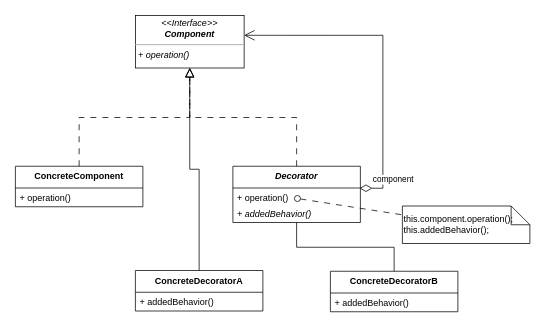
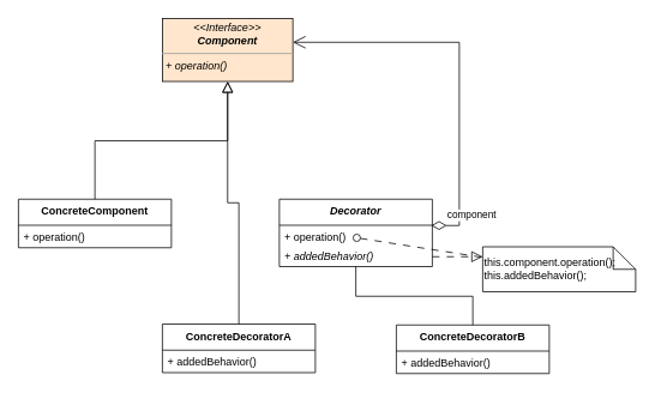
  <mxCell id="0" />
  <mxCell id="1" parent="0" />
  <mxCell id="2" value="ConcreteComponent" style="swimlane;fontStyle=1;align=center;verticalAlign=top;childLayout=stackLayout;horizontal=1;startSize=29;horizontalStack=0;resizeParent=1;resizeParentMax=0;resizeLast=0;collapsible=1;marginBottom=0;" parent="1" vertex="1"><mxGeometry x="20" y="221" width="170" height="54" as="geometry" /></mxCell>
  <mxCell id="3" value="+ operation()" style="text;strokeColor=none;fillColor=none;align=left;verticalAlign=top;spacingLeft=4;spacingRight=4;overflow=hidden;rotatable=0;points=[[0,0.5],[1,0.5]];portConstraint=eastwest;fontStyle=0" parent="2" vertex="1"><mxGeometry y="29" width="170" height="25" as="geometry" /></mxCell>
  <mxCell id="4" value="Decorator" style="swimlane;fontStyle=3;align=center;verticalAlign=top;childLayout=stackLayout;horizontal=1;startSize=29;horizontalStack=0;resizeParent=1;resizeParentMax=0;resizeLast=0;collapsible=1;marginBottom=0;" parent="1" vertex="1"><mxGeometry x="310" y="221" width="170" height="75" as="geometry" /></mxCell>
  <mxCell id="5" value="+ operation()&#10;" style="text;strokeColor=none;fillColor=none;align=left;verticalAlign=top;spacingLeft=4;spacingRight=4;overflow=hidden;rotatable=0;points=[[0,0.5],[1,0.5]];portConstraint=eastwest;fontStyle=0" parent="4" vertex="1"><mxGeometry y="29" width="170" height="21" as="geometry" /></mxCell>
  <mxCell id="6" value="+ addedBehavior()" style="text;strokeColor=none;fillColor=none;align=left;verticalAlign=top;spacingLeft=4;spacingRight=4;overflow=hidden;rotatable=0;points=[[0,0.5],[1,0.5]];portConstraint=eastwest;fontStyle=2" parent="4" vertex="1"><mxGeometry y="50" width="170" height="25" as="geometry" /></mxCell>
- <mxCell id="7" value="" style="endArrow=block;endSize=10;endFill=0;shadow=0;strokeWidth=1;rounded=0;edgeStyle=elbowEdgeStyle;elbow=vertical;dashed=1;dashPattern=8 8;labelBackgroundColor=none;fontColor=default;exitX=0.5;exitY=0;exitDx=0;exitDy=0;entryX=0.5;entryY=1;entryDx=0;entryDy=0;" parent="1" source="2" target="9" edge="1"><mxGeometry width="160" relative="1" as="geometry"><mxPoint x="130" y="240" as="sourcePoint" /><mxPoint x="262.5" y="174" as="targetPoint" /></mxGeometry></mxCell>
- <mxCell id="8" value="" style="endArrow=block;endSize=10;endFill=0;shadow=0;strokeWidth=1;rounded=0;edgeStyle=elbowEdgeStyle;elbow=vertical;dashed=1;dashPattern=8 8;labelBackgroundColor=none;fontColor=default;entryX=0.5;entryY=1;entryDx=0;entryDy=0;" parent="1" source="4" target="9" edge="1"><mxGeometry width="160" relative="1" as="geometry"><mxPoint x="145" y="260" as="sourcePoint" /><mxPoint x="262.5" y="174" as="targetPoint" /></mxGeometry></mxCell>
- <mxCell id="9" value="&lt;p style=&quot;margin:0px;margin-top:4px;text-align:center;&quot;&gt;&lt;i&gt;&amp;lt;&amp;lt;Interface&amp;gt;&amp;gt;&lt;br&gt;&lt;b&gt;Component&lt;/b&gt;&lt;/i&gt;&lt;/p&gt;&lt;hr size=&quot;1&quot;&gt;&lt;p style=&quot;margin:0px;margin-left:4px;&quot;&gt;&lt;/p&gt;&lt;p style=&quot;margin:0px;margin-left:4px;&quot;&gt;&lt;i&gt;+ operation()&lt;/i&gt;&lt;/p&gt;" style="verticalAlign=top;align=left;overflow=fill;fontSize=12;fontFamily=Helvetica;html=1;" parent="1" vertex="1"><mxGeometry x="180" y="20" width="145" height="70" as="geometry" /></mxCell>
+ <mxCell id="7" value="" style="endArrow=block;endSize=10;endFill=0;shadow=0;strokeWidth=1;rounded=0;edgeStyle=elbowEdgeStyle;elbow=vertical;dashed=0;dashPattern=8 8;labelBackgroundColor=none;fontColor=default;exitX=0.5;exitY=0;exitDx=0;exitDy=0;entryX=0.5;entryY=1;entryDx=0;entryDy=0;" parent="1" source="2" target="9" edge="1"><mxGeometry width="160" relative="1" as="geometry"><mxPoint x="130" y="240" as="sourcePoint" /><mxPoint x="262.5" y="174" as="targetPoint" /></mxGeometry></mxCell>
+ <mxCell id="8" value="" style="endArrow=block;endSize=10;endFill=0;shadow=0;strokeWidth=1;rounded=0;edgeStyle=elbowEdgeStyle;elbow=vertical;dashed=1;dashPattern=8 8;labelBackgroundColor=none;fontColor=default;" parent="1" source="4" target="10" edge="1"><mxGeometry width="160" relative="1" as="geometry"><mxPoint x="145" y="260" as="sourcePoint" /><mxPoint x="262.5" y="174" as="targetPoint" /></mxGeometry></mxCell>
+ <mxCell id="9" value="&lt;p style=&quot;margin:0px;margin-top:4px;text-align:center;&quot;&gt;&lt;i&gt;&amp;lt;&amp;lt;Interface&amp;gt;&amp;gt;&lt;br&gt;&lt;b&gt;Component&lt;/b&gt;&lt;/i&gt;&lt;/p&gt;&lt;hr size=&quot;1&quot;&gt;&lt;p style=&quot;margin:0px;margin-left:4px;&quot;&gt;&lt;/p&gt;&lt;p style=&quot;margin:0px;margin-left:4px;&quot;&gt;&lt;i&gt;+ operation()&lt;/i&gt;&lt;/p&gt;" style="verticalAlign=top;align=left;overflow=fill;fontSize=12;fontFamily=Helvetica;html=1;fillColor=#ffe6cc;" parent="1" vertex="1"><mxGeometry x="180" y="20" width="145" height="70" as="geometry" /></mxCell>
  <mxCell id="10" value="&lt;div&gt;this.component.operation();&lt;/div&gt;&lt;div&gt;this.addedBehavior();&lt;/div&gt;" style="shape=note2;boundedLbl=1;whiteSpace=wrap;html=1;size=25;verticalAlign=middle;align=left;labelPosition=center;verticalLabelPosition=middle;" parent="1" vertex="1"><mxGeometry x="536" y="274" width="170" height="50" as="geometry" /></mxCell>
  <mxCell id="11" value="" style="html=1;verticalAlign=bottom;labelBackgroundColor=none;startArrow=oval;startFill=0;startSize=8;endArrow=none;rounded=0;dashed=1;dashPattern=8 8;movable=1;resizable=1;rotatable=1;deletable=1;editable=1;locked=0;connectable=1;exitX=0.471;exitY=0.244;exitDx=0;exitDy=0;exitPerimeter=0;" parent="1" target="10" edge="1"><mxGeometry x="-0.055" y="19" relative="1" as="geometry"><mxPoint x="396.07" y="264.004" as="sourcePoint" /><mxPoint x="252" y="194" as="targetPoint" /><mxPoint x="-1" as="offset" /></mxGeometry></mxCell>
  <mxCell id="12" value="component" style="endArrow=open;html=1;endSize=12;startArrow=diamondThin;startSize=14;startFill=0;edgeStyle=orthogonalEdgeStyle;align=left;verticalAlign=bottom;rounded=0;entryX=1;entryY=0.377;entryDx=0;entryDy=0;entryPerimeter=0;exitX=0.994;exitY=0.014;exitDx=0;exitDy=0;exitPerimeter=0;" parent="1" source="5" target="9" edge="1"><mxGeometry x="-0.844" y="15" relative="1" as="geometry"><mxPoint x="230" y="300" as="sourcePoint" /><mxPoint x="390" y="300" as="targetPoint" /><Array as="points"><mxPoint x="510" y="250" /><mxPoint x="510" y="46" /></Array><mxPoint as="offset" /></mxGeometry></mxCell>
  <mxCell id="13" value="ConcreteDecoratorA" style="swimlane;fontStyle=1;align=center;verticalAlign=top;childLayout=stackLayout;horizontal=1;startSize=29;horizontalStack=0;resizeParent=1;resizeParentMax=0;resizeLast=0;collapsible=1;marginBottom=0;" parent="1" vertex="1"><mxGeometry x="180" y="360" width="170" height="54" as="geometry" /></mxCell>
  <mxCell id="14" value="+ addedBehavior()" style="text;strokeColor=none;fillColor=none;align=left;verticalAlign=top;spacingLeft=4;spacingRight=4;overflow=hidden;rotatable=0;points=[[0,0.5],[1,0.5]];portConstraint=eastwest;fontStyle=0" parent="13" vertex="1"><mxGeometry y="29" width="170" height="25" as="geometry" /></mxCell>
  <mxCell id="15" value="ConcreteDecoratorB" style="swimlane;fontStyle=1;align=center;verticalAlign=top;childLayout=stackLayout;horizontal=1;startSize=29;horizontalStack=0;resizeParent=1;resizeParentMax=0;resizeLast=0;collapsible=1;marginBottom=0;" parent="1" vertex="1"><mxGeometry x="440" y="361" width="170" height="54" as="geometry" /></mxCell>
  <mxCell id="16" value="+ addedBehavior()" style="text;strokeColor=none;fillColor=none;align=left;verticalAlign=top;spacingLeft=4;spacingRight=4;overflow=hidden;rotatable=0;points=[[0,0.5],[1,0.5]];portConstraint=eastwest;fontStyle=0" parent="15" vertex="1"><mxGeometry y="29" width="170" height="25" as="geometry" /></mxCell>
  <mxCell id="17" value="" style="endArrow=none;endSize=10;endFill=0;shadow=0;strokeWidth=1;rounded=0;edgeStyle=elbowEdgeStyle;elbow=vertical;labelBackgroundColor=none;fontColor=default;entryX=0.5;entryY=1;entryDx=0;entryDy=0;" parent="1" source="15" target="4" edge="1"><mxGeometry width="160" relative="1" as="geometry"><mxPoint x="405" y="231" as="sourcePoint" /><mxPoint x="430" y="300" as="targetPoint" /></mxGeometry></mxCell>
  <mxCell id="18" value="" style="endArrow=block;endSize=10;endFill=0;shadow=0;strokeWidth=1;rounded=0;edgeStyle=elbowEdgeStyle;elbow=vertical;labelBackgroundColor=none;fontColor=default;exitX=0.5;exitY=0;exitDx=0;exitDy=0;" parent="1" source="13" target="9" edge="1"><mxGeometry width="160" relative="1" as="geometry"><mxPoint x="515" y="370" as="sourcePoint" /><mxPoint x="400" y="290" as="targetPoint" /></mxGeometry></mxCell>
